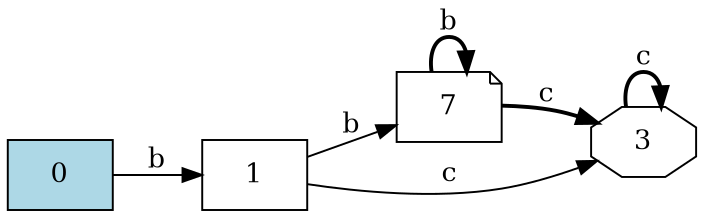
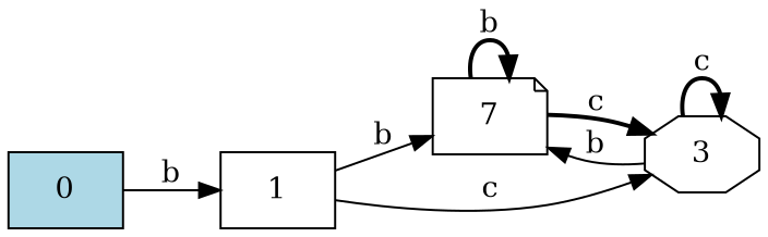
  digraph {
    fontname="DejaVu Serif"
    rankdir=LR
    node [fontname="DejaVu Serif" shape=box]
    edge [fontname="DejaVu Serif" style=solid]
    n1 [label=7 shape=note]
    1
    3 [shape=octagon]
    0 [fillcolor=lightblue style=filled]
    n1 -> n1 [label=b style=bold]
    n1 -> 3 [label=c style=bold]
    1 -> n1 [label=b]
    1 -> 3 [label=c]
+   3 -> n1 [label=b]
    3 -> 3 [label=c style=bold]
    0 -> 1 [label=b]
  }
